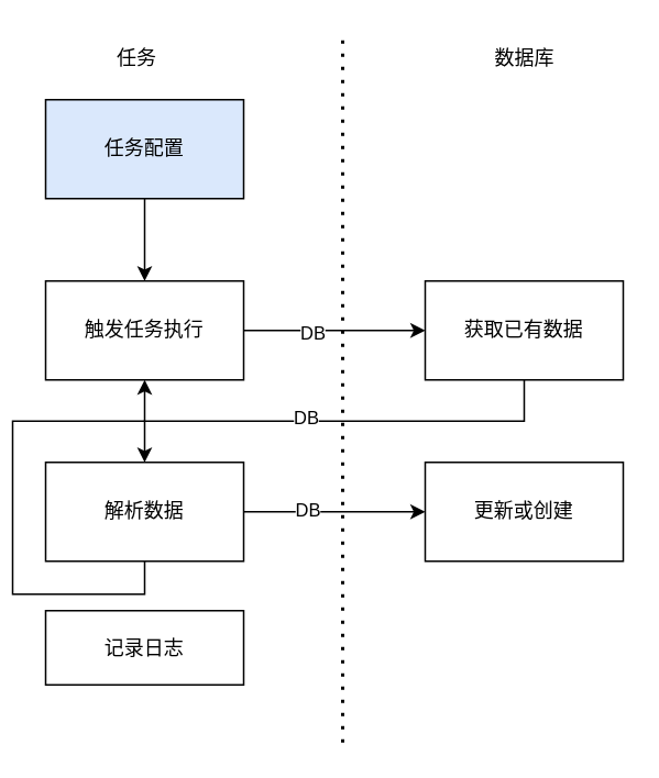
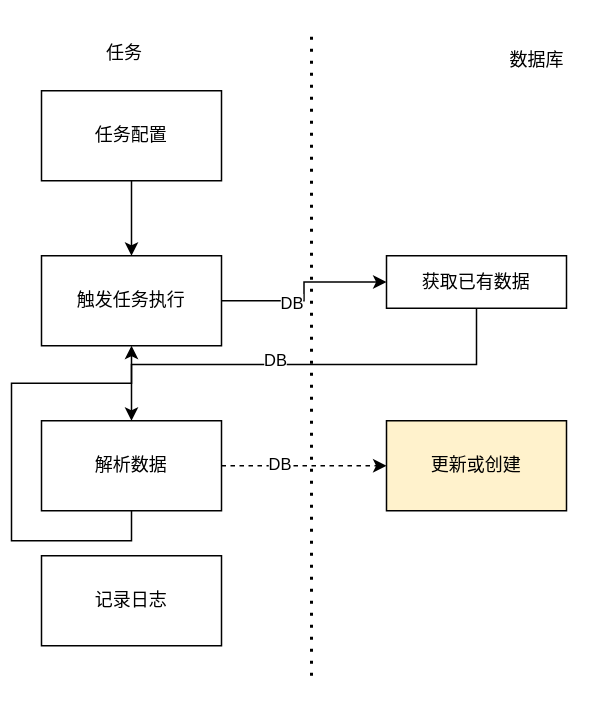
  <mxCell id="0" />
  <mxCell id="1" parent="0" />
  <mxCell id="2" style="edgeStyle=orthogonalEdgeStyle;rounded=0;orthogonalLoop=1;jettySize=auto;html=1;exitX=0.5;exitY=1;exitDx=0;exitDy=0;entryX=0.5;entryY=0;entryDx=0;entryDy=0;" edge="1" parent="1" source="3" target="6"><mxGeometry relative="1" as="geometry" /></mxCell>
- <mxCell id="3" value="任务配置" style="rounded=0;whiteSpace=wrap;html=1;fillColor=#dae8fc;" vertex="1" parent="1"><mxGeometry x="20" y="60" width="120" height="60" as="geometry" /></mxCell>
+ <mxCell id="3" value="任务配置" style="rounded=0;whiteSpace=wrap;html=1;" vertex="1" parent="1"><mxGeometry x="20" y="60" width="120" height="60" as="geometry" /></mxCell>
  <mxCell id="4" style="edgeStyle=orthogonalEdgeStyle;rounded=0;orthogonalLoop=1;jettySize=auto;html=1;exitX=1;exitY=0.5;exitDx=0;exitDy=0;entryX=0;entryY=0.5;entryDx=0;entryDy=0;" edge="1" parent="1" source="6" target="9"><mxGeometry relative="1" as="geometry" /></mxCell>
  <mxCell id="5" value="DB" style="edgeLabel;html=1;align=center;verticalAlign=middle;resizable=0;points=[];" vertex="1" connectable="0" parent="4"><mxGeometry x="-0.255" y="-1" relative="1" as="geometry"><mxPoint as="offset" /></mxGeometry></mxCell>
  <mxCell id="6" value="触发任务执行" style="rounded=0;whiteSpace=wrap;html=1;" vertex="1" parent="1"><mxGeometry x="20" y="170" width="120" height="60" as="geometry" /></mxCell>
  <mxCell id="7" style="edgeStyle=orthogonalEdgeStyle;rounded=0;orthogonalLoop=1;jettySize=auto;html=1;exitX=0.5;exitY=1;exitDx=0;exitDy=0;entryX=0.5;entryY=0;entryDx=0;entryDy=0;" edge="1" parent="1" source="9" target="13"><mxGeometry relative="1" as="geometry" /></mxCell>
  <mxCell id="8" value="DB" style="edgeLabel;html=1;align=center;verticalAlign=middle;resizable=0;points=[];" vertex="1" connectable="0" parent="7"><mxGeometry x="0.129" y="-3" relative="1" as="geometry"><mxPoint as="offset" /></mxGeometry></mxCell>
- <mxCell id="9" value="获取已有数据" style="rounded=0;whiteSpace=wrap;html=1;" vertex="1" parent="1"><mxGeometry x="250" y="170" width="120" height="60" as="geometry" /></mxCell>
- <mxCell id="10" style="edgeStyle=orthogonalEdgeStyle;rounded=0;orthogonalLoop=1;jettySize=auto;html=1;exitX=1;exitY=0.5;exitDx=0;exitDy=0;" edge="1" parent="1" source="13" target="18"><mxGeometry relative="1" as="geometry" /></mxCell>
+ <mxCell id="9" value="获取已有数据" style="rounded=0;whiteSpace=wrap;html=1;" vertex="1" parent="1"><mxGeometry x="250" y="170" width="120" height="35" as="geometry" /></mxCell>
+ <mxCell id="10" style="edgeStyle=orthogonalEdgeStyle;rounded=0;orthogonalLoop=1;jettySize=auto;html=1;exitX=1;exitY=0.5;exitDx=0;exitDy=0;dashed=1;" edge="1" parent="1" source="13" target="18"><mxGeometry relative="1" as="geometry" /></mxCell>
  <mxCell id="11" value="DB" style="edgeLabel;html=1;align=center;verticalAlign=middle;resizable=0;points=[];" vertex="1" connectable="0" parent="10"><mxGeometry x="-0.309" y="2" relative="1" as="geometry"><mxPoint as="offset" /></mxGeometry></mxCell>
  <mxCell id="12" style="edgeStyle=orthogonalEdgeStyle;rounded=0;orthogonalLoop=1;jettySize=auto;html=1;exitX=0.5;exitY=1;exitDx=0;exitDy=0;" edge="1" parent="1" source="13" target="6"><mxGeometry relative="1" as="geometry" /></mxCell>
  <mxCell id="13" value="解析数据" style="rounded=0;whiteSpace=wrap;html=1;" vertex="1" parent="1"><mxGeometry x="20" y="280" width="120" height="60" as="geometry" /></mxCell>
- <mxCell id="14" value="记录日志" style="rounded=0;whiteSpace=wrap;html=1;" vertex="1" parent="1"><mxGeometry x="20" y="370" width="120" height="45" as="geometry" /></mxCell>
+ <mxCell id="14" value="记录日志" style="rounded=0;whiteSpace=wrap;html=1;" vertex="1" parent="1"><mxGeometry x="20" y="370" width="120" height="60" as="geometry" /></mxCell>
  <mxCell id="15" value="" style="endArrow=none;dashed=1;html=1;dashPattern=1 3;strokeWidth=2;rounded=0;" edge="1" parent="1"><mxGeometry width="50" height="50" relative="1" as="geometry"><mxPoint x="200" y="450" as="sourcePoint" /><mxPoint x="200" y="20" as="targetPoint" /></mxGeometry></mxCell>
- <mxCell id="16" value="数据库" style="text;html=1;align=center;verticalAlign=middle;resizable=0;points=[];autosize=1;strokeColor=none;fillColor=none;" vertex="1" parent="1"><mxGeometry x="280" y="20" width="60" height="30" as="geometry" /></mxCell>
+ <mxCell id="16" value="数据库" style="text;html=1;align=center;verticalAlign=middle;resizable=0;points=[];autosize=1;strokeColor=none;fillColor=none;" vertex="1" parent="1"><mxGeometry x="320" y="25" width="60" height="30" as="geometry" /></mxCell>
  <mxCell id="17" value="任务" style="text;html=1;align=center;verticalAlign=middle;resizable=0;points=[];autosize=1;strokeColor=none;fillColor=none;" vertex="1" parent="1"><mxGeometry x="50" y="20" width="50" height="30" as="geometry" /></mxCell>
- <mxCell id="18" value="更新或创建" style="rounded=0;whiteSpace=wrap;html=1;" vertex="1" parent="1"><mxGeometry x="250" y="280" width="120" height="60" as="geometry" /></mxCell>
+ <mxCell id="18" value="更新或创建" style="rounded=0;whiteSpace=wrap;html=1;fillColor=#fff2cc;" vertex="1" parent="1"><mxGeometry x="250" y="280" width="120" height="60" as="geometry" /></mxCell>
